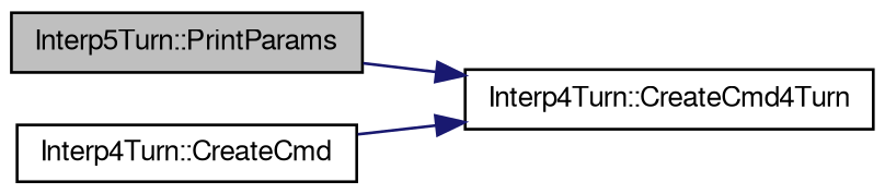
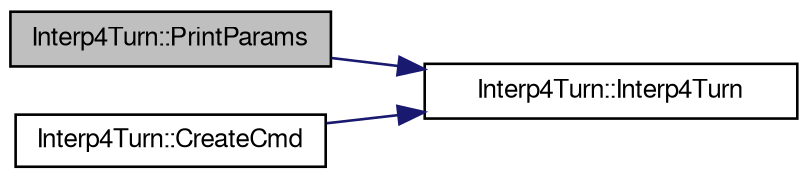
  digraph {
    rankdir=LR
    node [color=black fillcolor=white fontname=FreeSans fontsize=10 shape=record style=filled]
    edge [color=midnightblue fontname=FreeSans fontsize=10 labelfontname=FreeSans labelfontsize=10 style=solid]
-   n1 [fillcolor=grey75 fontcolor=black height=0.2 label="Interp5Turn::PrintParams" width=0.4]
-   n2 [height=0.2 label="Interp4Turn::CreateCmd4Turn" width=0.4]
+   n1 [fillcolor=grey75 fontcolor=black height=0.2 label="Interp4Turn::PrintParams" width=0.4]
+   n2 [height=0.2 label="Interp4Turn::Interp4Turn" width=0.4]
    n3 [height=0.2 label="Interp4Turn::CreateCmd" width=0.4]
    n1 -> n2
    n3 -> n2
  }
